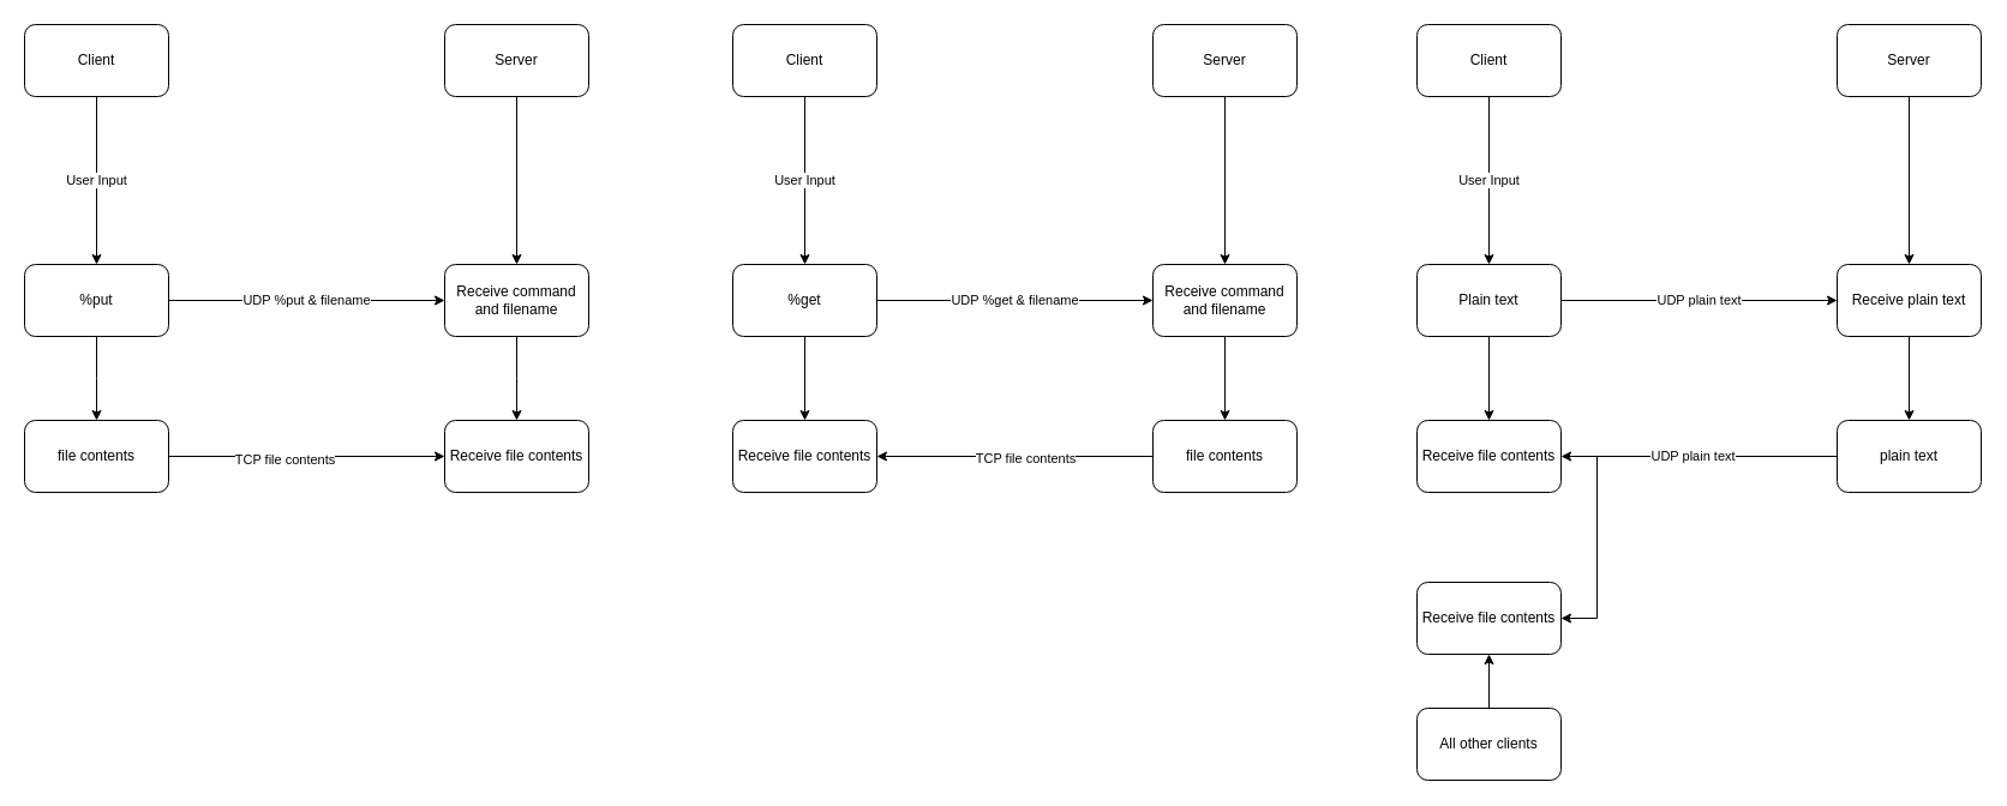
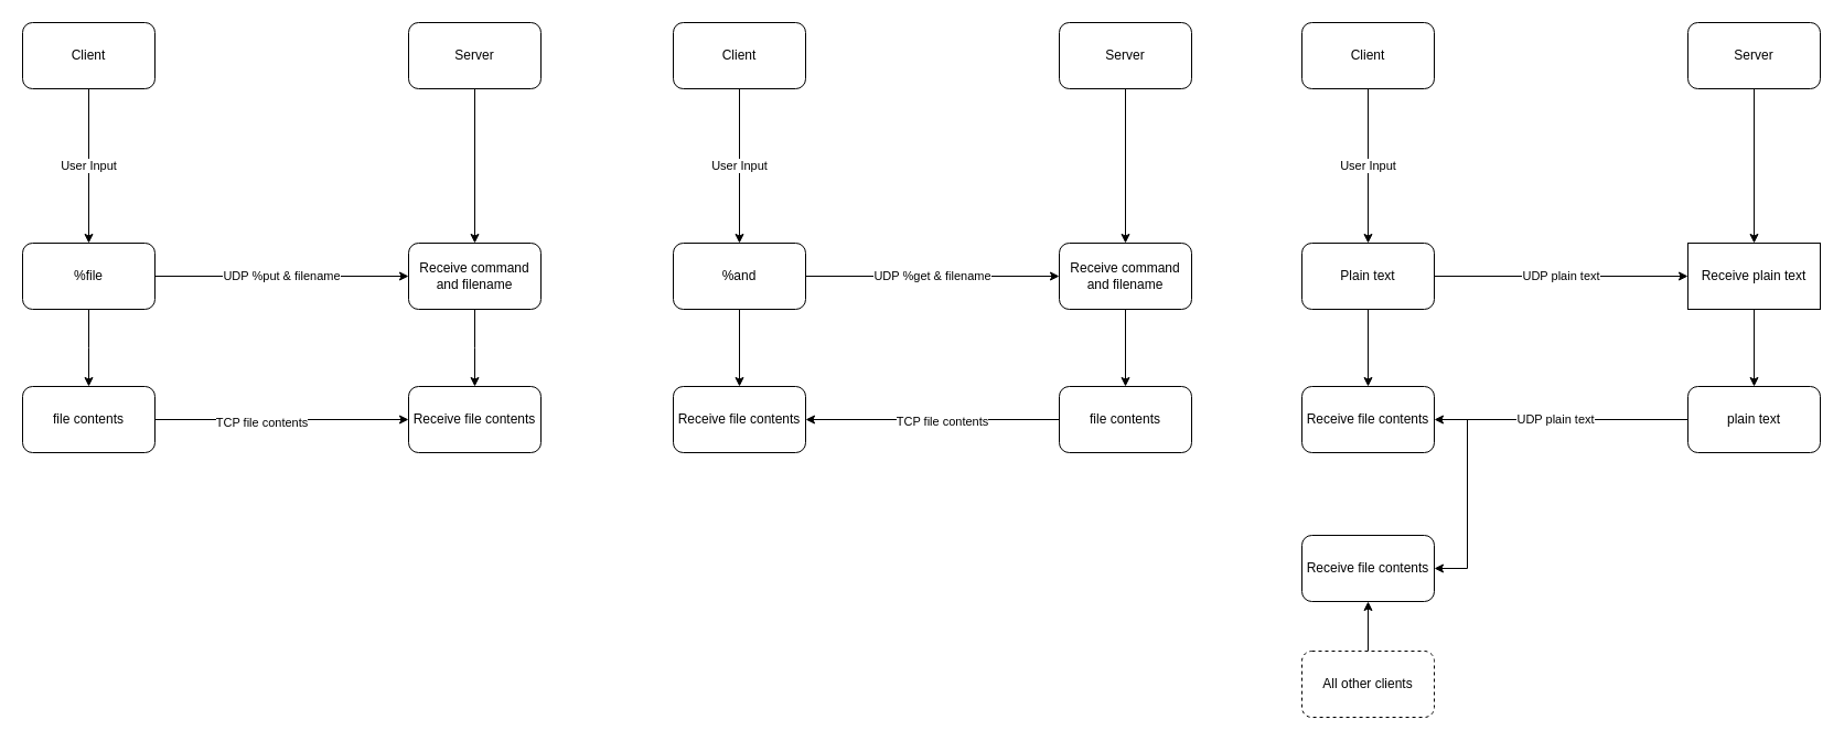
  <mxCell id="0" />
  <mxCell id="1" parent="0" />
  <mxCell id="2" value="User Input" style="edgeStyle=orthogonalEdgeStyle;rounded=0;orthogonalLoop=1;jettySize=auto;html=1;exitX=0.5;exitY=1;exitDx=0;exitDy=0;entryX=0.5;entryY=0;entryDx=0;entryDy=0;" edge="1" parent="1" source="3" target="8"><mxGeometry relative="1" as="geometry"><mxPoint x="80" y="220" as="targetPoint" /></mxGeometry></mxCell>
  <mxCell id="3" value="Client" style="rounded=1;whiteSpace=wrap;html=1;" vertex="1" parent="1"><mxGeometry x="20" y="20" width="120" height="60" as="geometry" /></mxCell>
  <mxCell id="4" value="UDP %put &amp;amp; filename" style="edgeStyle=orthogonalEdgeStyle;rounded=0;orthogonalLoop=1;jettySize=auto;html=1;exitX=1;exitY=0.5;exitDx=0;exitDy=0;entryX=0;entryY=0.5;entryDx=0;entryDy=0;" edge="1" parent="1" source="8" target="21"><mxGeometry relative="1" as="geometry"><mxPoint x="120" y="260" as="sourcePoint" /><mxPoint x="430" y="250" as="targetPoint" /></mxGeometry></mxCell>
  <mxCell id="5" style="edgeStyle=orthogonalEdgeStyle;rounded=0;orthogonalLoop=1;jettySize=auto;html=1;exitX=0.5;exitY=1;exitDx=0;exitDy=0;entryX=0.5;entryY=0;entryDx=0;entryDy=0;" edge="1" parent="1" source="6" target="21"><mxGeometry relative="1" as="geometry" /></mxCell>
  <mxCell id="6" value="Server" style="rounded=1;whiteSpace=wrap;html=1;" vertex="1" parent="1"><mxGeometry x="370" y="20" width="120" height="60" as="geometry" /></mxCell>
  <mxCell id="7" style="edgeStyle=orthogonalEdgeStyle;rounded=0;orthogonalLoop=1;jettySize=auto;html=1;exitX=0.5;exitY=1;exitDx=0;exitDy=0;entryX=0.5;entryY=0;entryDx=0;entryDy=0;" edge="1" parent="1" source="8"><mxGeometry relative="1" as="geometry"><mxPoint x="80" y="350" as="targetPoint" /></mxGeometry></mxCell>
- <mxCell id="8" value="%put" style="rounded=1;whiteSpace=wrap;html=1;" vertex="1" parent="1"><mxGeometry x="20" y="220" width="120" height="60" as="geometry" /></mxCell>
+ <mxCell id="8" value="%file" style="rounded=1;whiteSpace=wrap;html=1;" vertex="1" parent="1"><mxGeometry x="20" y="220" width="120" height="60" as="geometry" /></mxCell>
  <mxCell id="9" value="User Input" style="edgeStyle=orthogonalEdgeStyle;rounded=0;orthogonalLoop=1;jettySize=auto;html=1;exitX=0.5;exitY=1;exitDx=0;exitDy=0;entryX=0.5;entryY=0;entryDx=0;entryDy=0;" edge="1" source="10" target="15" parent="1"><mxGeometry relative="1" as="geometry"><mxPoint x="670" y="220" as="targetPoint" /></mxGeometry></mxCell>
  <mxCell id="10" value="Client" style="rounded=1;whiteSpace=wrap;html=1;" vertex="1" parent="1"><mxGeometry x="610" y="20" width="120" height="60" as="geometry" /></mxCell>
  <mxCell id="11" style="edgeStyle=orthogonalEdgeStyle;rounded=0;orthogonalLoop=1;jettySize=auto;html=1;exitX=0.5;exitY=1;exitDx=0;exitDy=0;entryX=0.5;entryY=0;entryDx=0;entryDy=0;" edge="1" parent="1" source="12" target="24"><mxGeometry relative="1" as="geometry" /></mxCell>
  <mxCell id="12" value="Server" style="rounded=1;whiteSpace=wrap;html=1;" vertex="1" parent="1"><mxGeometry x="960" y="20" width="120" height="60" as="geometry" /></mxCell>
  <mxCell id="13" style="edgeStyle=orthogonalEdgeStyle;rounded=0;orthogonalLoop=1;jettySize=auto;html=1;exitX=0.5;exitY=1;exitDx=0;exitDy=0;entryX=0.5;entryY=0;entryDx=0;entryDy=0;" edge="1" source="15" target="16" parent="1"><mxGeometry relative="1" as="geometry" /></mxCell>
  <mxCell id="14" value="UDP %get &amp;amp; filename" style="edgeStyle=orthogonalEdgeStyle;rounded=0;orthogonalLoop=1;jettySize=auto;html=1;exitX=1;exitY=0.5;exitDx=0;exitDy=0;entryX=0;entryY=0.5;entryDx=0;entryDy=0;" edge="1" parent="1" source="15" target="24"><mxGeometry relative="1" as="geometry" /></mxCell>
- <mxCell id="15" value="%get" style="rounded=1;whiteSpace=wrap;html=1;" vertex="1" parent="1"><mxGeometry x="610" y="220" width="120" height="60" as="geometry" /></mxCell>
+ <mxCell id="15" value="%and" style="rounded=1;whiteSpace=wrap;html=1;" vertex="1" parent="1"><mxGeometry x="610" y="220" width="120" height="60" as="geometry" /></mxCell>
  <mxCell id="16" value="Receive file contents" style="rounded=1;whiteSpace=wrap;html=1;" vertex="1" parent="1"><mxGeometry x="610" y="350" width="120" height="60" as="geometry" /></mxCell>
  <mxCell id="17" style="edgeStyle=orthogonalEdgeStyle;rounded=0;orthogonalLoop=1;jettySize=auto;html=1;exitX=1;exitY=0.5;exitDx=0;exitDy=0;entryX=0;entryY=0.5;entryDx=0;entryDy=0;" edge="1" parent="1" source="19" target="22"><mxGeometry relative="1" as="geometry"><mxPoint x="430" y="380.167" as="targetPoint" /></mxGeometry></mxCell>
  <mxCell id="18" value="TCP file contents" style="edgeLabel;html=1;align=center;verticalAlign=middle;resizable=0;points=[];" vertex="1" connectable="0" parent="17"><mxGeometry x="-0.163" y="-2" relative="1" as="geometry"><mxPoint as="offset" /></mxGeometry></mxCell>
  <mxCell id="19" value="file contents" style="rounded=1;whiteSpace=wrap;html=1;" vertex="1" parent="1"><mxGeometry x="20" y="350" width="120" height="60" as="geometry" /></mxCell>
  <mxCell id="20" style="edgeStyle=orthogonalEdgeStyle;rounded=0;orthogonalLoop=1;jettySize=auto;html=1;exitX=0.5;exitY=1;exitDx=0;exitDy=0;entryX=0.5;entryY=0;entryDx=0;entryDy=0;" edge="1" parent="1" source="21"><mxGeometry relative="1" as="geometry"><mxPoint x="430" y="350" as="targetPoint" /></mxGeometry></mxCell>
  <mxCell id="21" value="Receive command and filename" style="rounded=1;whiteSpace=wrap;html=1;" vertex="1" parent="1"><mxGeometry x="370" y="220" width="120" height="60" as="geometry" /></mxCell>
  <mxCell id="22" value="Receive file contents" style="rounded=1;whiteSpace=wrap;html=1;" vertex="1" parent="1"><mxGeometry x="370" y="350" width="120" height="60" as="geometry" /></mxCell>
  <mxCell id="23" style="edgeStyle=orthogonalEdgeStyle;rounded=0;orthogonalLoop=1;jettySize=auto;html=1;exitX=0.5;exitY=1;exitDx=0;exitDy=0;entryX=0.5;entryY=0;entryDx=0;entryDy=0;" edge="1" parent="1" source="24" target="27"><mxGeometry relative="1" as="geometry" /></mxCell>
  <mxCell id="24" value="Receive command and filename" style="rounded=1;whiteSpace=wrap;html=1;" vertex="1" parent="1"><mxGeometry x="960" y="220" width="120" height="60" as="geometry" /></mxCell>
  <mxCell id="25" style="edgeStyle=orthogonalEdgeStyle;rounded=0;orthogonalLoop=1;jettySize=auto;html=1;exitX=0;exitY=0.5;exitDx=0;exitDy=0;entryX=1;entryY=0.5;entryDx=0;entryDy=0;" edge="1" parent="1" source="27" target="16"><mxGeometry relative="1" as="geometry" /></mxCell>
  <mxCell id="26" value="TCP file contents" style="edgeLabel;html=1;align=center;verticalAlign=middle;resizable=0;points=[];" vertex="1" connectable="0" parent="25"><mxGeometry x="-0.072" y="1" relative="1" as="geometry"><mxPoint as="offset" /></mxGeometry></mxCell>
  <mxCell id="27" value="file contents" style="rounded=1;whiteSpace=wrap;html=1;" vertex="1" parent="1"><mxGeometry x="960" y="350" width="120" height="60" as="geometry" /></mxCell>
  <mxCell id="28" value="User Input" style="edgeStyle=orthogonalEdgeStyle;rounded=0;orthogonalLoop=1;jettySize=auto;html=1;exitX=0.5;exitY=1;exitDx=0;exitDy=0;entryX=0.5;entryY=0;entryDx=0;entryDy=0;" edge="1" source="29" target="34" parent="1"><mxGeometry relative="1" as="geometry"><mxPoint x="1240" y="220" as="targetPoint" /></mxGeometry></mxCell>
  <mxCell id="29" value="Client" style="rounded=1;whiteSpace=wrap;html=1;" vertex="1" parent="1"><mxGeometry x="1180" y="20" width="120" height="60" as="geometry" /></mxCell>
  <mxCell id="30" style="edgeStyle=orthogonalEdgeStyle;rounded=0;orthogonalLoop=1;jettySize=auto;html=1;exitX=0.5;exitY=1;exitDx=0;exitDy=0;entryX=0.5;entryY=0;entryDx=0;entryDy=0;" edge="1" source="31" target="37" parent="1"><mxGeometry relative="1" as="geometry" /></mxCell>
  <mxCell id="31" value="Server" style="rounded=1;whiteSpace=wrap;html=1;" vertex="1" parent="1"><mxGeometry x="1530" y="20" width="120" height="60" as="geometry" /></mxCell>
  <mxCell id="32" style="edgeStyle=orthogonalEdgeStyle;rounded=0;orthogonalLoop=1;jettySize=auto;html=1;exitX=0.5;exitY=1;exitDx=0;exitDy=0;entryX=0.5;entryY=0;entryDx=0;entryDy=0;" edge="1" source="34" target="35" parent="1"><mxGeometry relative="1" as="geometry" /></mxCell>
  <mxCell id="33" value="UDP plain text" style="edgeStyle=orthogonalEdgeStyle;rounded=0;orthogonalLoop=1;jettySize=auto;html=1;exitX=1;exitY=0.5;exitDx=0;exitDy=0;entryX=0;entryY=0.5;entryDx=0;entryDy=0;" edge="1" source="34" target="37" parent="1"><mxGeometry relative="1" as="geometry" /></mxCell>
  <mxCell id="34" value="Plain text" style="rounded=1;whiteSpace=wrap;html=1;" vertex="1" parent="1"><mxGeometry x="1180" y="220" width="120" height="60" as="geometry" /></mxCell>
  <mxCell id="35" value="Receive file contents" style="rounded=1;whiteSpace=wrap;html=1;" vertex="1" parent="1"><mxGeometry x="1180" y="350" width="120" height="60" as="geometry" /></mxCell>
  <mxCell id="36" style="edgeStyle=orthogonalEdgeStyle;rounded=0;orthogonalLoop=1;jettySize=auto;html=1;exitX=0.5;exitY=1;exitDx=0;exitDy=0;entryX=0.5;entryY=0;entryDx=0;entryDy=0;" edge="1" source="37" target="40" parent="1"><mxGeometry relative="1" as="geometry" /></mxCell>
- <mxCell id="37" value="Receive plain text" style="rounded=1;whiteSpace=wrap;html=1;" vertex="1" parent="1"><mxGeometry x="1530" y="220" width="120" height="60" as="geometry" /></mxCell>
+ <mxCell id="37" value="Receive plain text" style="whiteSpace=wrap;html=1;rounded=0;" vertex="1" parent="1"><mxGeometry x="1530" y="220" width="120" height="60" as="geometry" /></mxCell>
  <mxCell id="38" style="edgeStyle=orthogonalEdgeStyle;rounded=0;orthogonalLoop=1;jettySize=auto;html=1;exitX=0;exitY=0.5;exitDx=0;exitDy=0;entryX=1;entryY=0.5;entryDx=0;entryDy=0;" edge="1" source="40" target="35" parent="1"><mxGeometry relative="1" as="geometry" /></mxCell>
  <mxCell id="39" value="UDP plain text" style="edgeStyle=orthogonalEdgeStyle;rounded=0;orthogonalLoop=1;jettySize=auto;html=1;exitX=0;exitY=0.5;exitDx=0;exitDy=0;entryX=1;entryY=0.5;entryDx=0;entryDy=0;" edge="1" parent="1" source="40" target="43"><mxGeometry x="-0.343" relative="1" as="geometry"><Array as="points"><mxPoint x="1330" y="380" /><mxPoint x="1330" y="515" /></Array><mxPoint as="offset" /></mxGeometry></mxCell>
  <mxCell id="40" value="plain text" style="rounded=1;whiteSpace=wrap;html=1;" vertex="1" parent="1"><mxGeometry x="1530" y="350" width="120" height="60" as="geometry" /></mxCell>
  <mxCell id="41" style="edgeStyle=orthogonalEdgeStyle;rounded=0;orthogonalLoop=1;jettySize=auto;html=1;exitX=0.5;exitY=0;exitDx=0;exitDy=0;entryX=0.5;entryY=1;entryDx=0;entryDy=0;" edge="1" parent="1" source="42" target="43"><mxGeometry relative="1" as="geometry" /></mxCell>
- <mxCell id="42" value="All other clients" style="rounded=1;whiteSpace=wrap;html=1;" vertex="1" parent="1"><mxGeometry x="1180" y="590" width="120" height="60" as="geometry" /></mxCell>
+ <mxCell id="42" value="All other clients" style="rounded=1;whiteSpace=wrap;html=1;dashed=1;" vertex="1" parent="1"><mxGeometry x="1180" y="590" width="120" height="60" as="geometry" /></mxCell>
  <mxCell id="43" value="Receive file contents" style="rounded=1;whiteSpace=wrap;html=1;" vertex="1" parent="1"><mxGeometry x="1180" y="485" width="120" height="60" as="geometry" /></mxCell>
